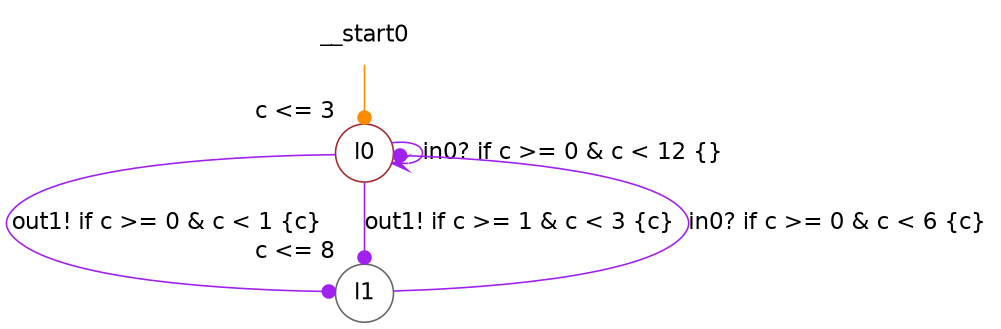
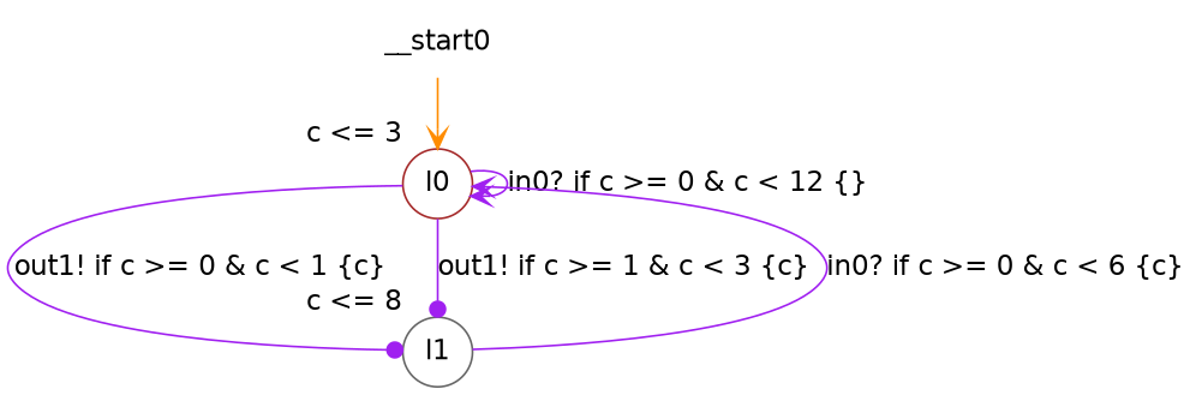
  digraph {
    fontname="DejaVu Sans"
    node [color=brown fontname="DejaVu Sans" shape=circle margin=0]
    edge [arrowhead=dot color=purple fontname="DejaVu Sans"]
    __start0 [shape=none margin=""]
    n2 [label=l0 xlabel="c <= 3"]
    n3 [color=gray40 label=l1 xlabel="c <= 8"]
-   __start0 -> n2 [color=darkorange]
+   __start0 -> n2 [arrowhead=vee color=darkorange]
    n2 -> n2 [arrowhead=vee label="in0? if c >= 0 & c < 12 {} "]
    n2 -> n3 [label="out1! if c >= 0 & c < 1 {c} "]
    n2 -> n3 [label="out1! if c >= 1 & c < 3 {c} "]
-   n3 -> n2 [label="in0? if c >= 0 & c < 6 {c} "]
+   n3 -> n2 [arrowhead=vee label="in0? if c >= 0 & c < 6 {c} "]
  }
